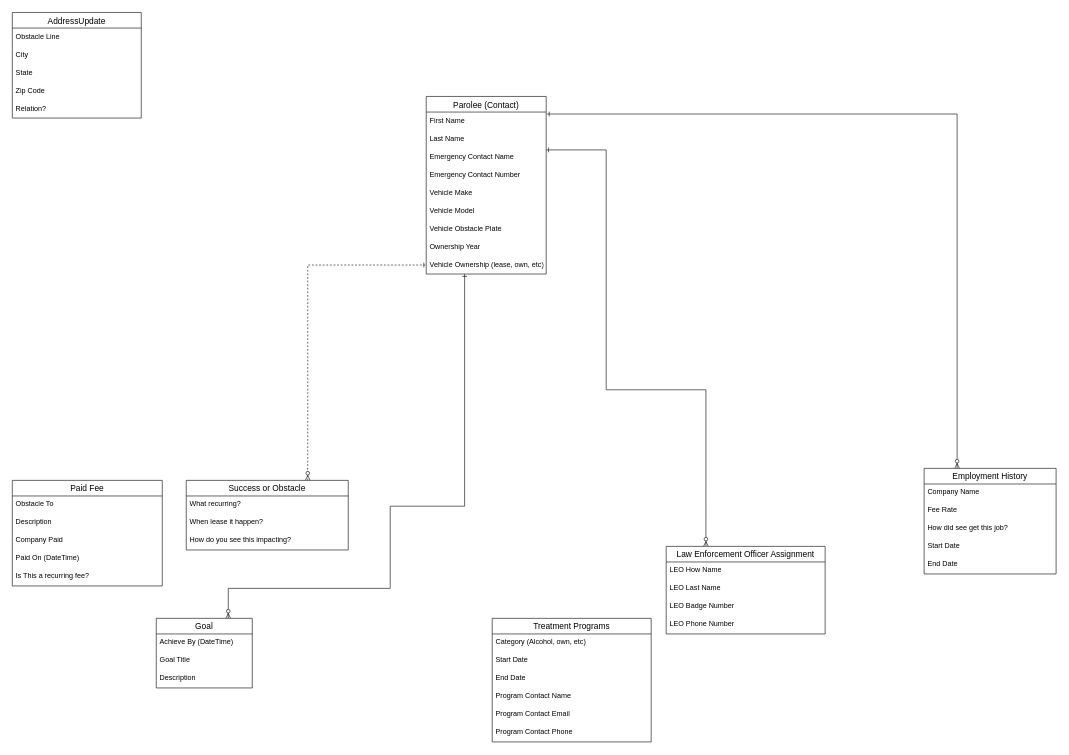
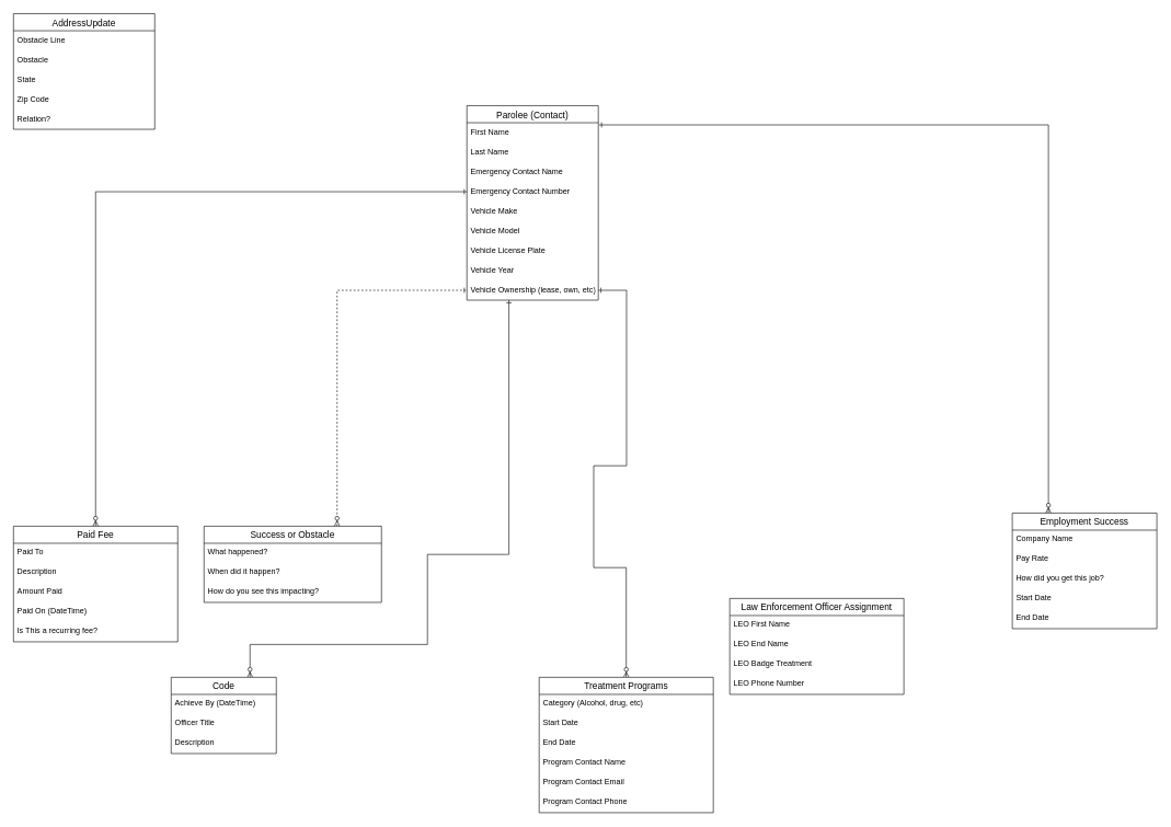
  <mxCell id="0" />
  <mxCell id="1" parent="0" />
  <mxCell id="2" value="AddressUpdate" style="swimlane;fontStyle=0;childLayout=stackLayout;horizontal=1;startSize=26;horizontalStack=0;resizeParent=1;resizeParentMax=0;resizeLast=0;collapsible=1;marginBottom=0;align=center;fontSize=14;" vertex="1" parent="1"><mxGeometry x="20" y="20" width="215" height="176" as="geometry" /></mxCell>
  <mxCell id="3" value="Obstacle Line" style="text;strokeColor=none;fillColor=none;spacingLeft=4;spacingRight=4;overflow=hidden;rotatable=0;points=[[0,0.5],[1,0.5]];portConstraint=eastwest;fontSize=12;" vertex="1" parent="2"><mxGeometry y="26" width="215" height="30" as="geometry" /></mxCell>
- <mxCell id="4" value="City" style="text;strokeColor=none;fillColor=none;spacingLeft=4;spacingRight=4;overflow=hidden;rotatable=0;points=[[0,0.5],[1,0.5]];portConstraint=eastwest;fontSize=12;" vertex="1" parent="2"><mxGeometry y="56" width="215" height="30" as="geometry" /></mxCell>
+ <mxCell id="4" value="Obstacle" style="text;strokeColor=none;fillColor=none;spacingLeft=4;spacingRight=4;overflow=hidden;rotatable=0;points=[[0,0.5],[1,0.5]];portConstraint=eastwest;fontSize=12;" vertex="1" parent="2"><mxGeometry y="56" width="215" height="30" as="geometry" /></mxCell>
  <mxCell id="5" value="State" style="text;strokeColor=none;fillColor=none;spacingLeft=4;spacingRight=4;overflow=hidden;rotatable=0;points=[[0,0.5],[1,0.5]];portConstraint=eastwest;fontSize=12;" vertex="1" parent="2"><mxGeometry y="86" width="215" height="30" as="geometry" /></mxCell>
  <mxCell id="6" value="Zip Code" style="text;strokeColor=none;fillColor=none;spacingLeft=4;spacingRight=4;overflow=hidden;rotatable=0;points=[[0,0.5],[1,0.5]];portConstraint=eastwest;fontSize=12;" vertex="1" parent="2"><mxGeometry y="116" width="215" height="30" as="geometry" /></mxCell>
  <mxCell id="7" value="Relation?" style="text;strokeColor=none;fillColor=none;spacingLeft=4;spacingRight=4;overflow=hidden;rotatable=0;points=[[0,0.5],[1,0.5]];portConstraint=eastwest;fontSize=12;" vertex="1" parent="2"><mxGeometry y="146" width="215" height="30" as="geometry" /></mxCell>
  <mxCell id="8" value="Parolee (Contact)" style="swimlane;fontStyle=0;childLayout=stackLayout;horizontal=1;startSize=26;horizontalStack=0;resizeParent=1;resizeParentMax=0;resizeLast=0;collapsible=1;marginBottom=0;align=center;fontSize=14;" vertex="1" parent="1"><mxGeometry x="710" y="160" width="200" height="296" as="geometry" /></mxCell>
  <mxCell id="9" value="First Name" style="text;strokeColor=none;fillColor=none;spacingLeft=4;spacingRight=4;overflow=hidden;rotatable=0;points=[[0,0.5],[1,0.5]];portConstraint=eastwest;fontSize=12;" vertex="1" parent="8"><mxGeometry y="26" width="200" height="30" as="geometry" /></mxCell>
  <mxCell id="10" value="Last Name" style="text;strokeColor=none;fillColor=none;spacingLeft=4;spacingRight=4;overflow=hidden;rotatable=0;points=[[0,0.5],[1,0.5]];portConstraint=eastwest;fontSize=12;" vertex="1" parent="8"><mxGeometry y="56" width="200" height="30" as="geometry" /></mxCell>
  <mxCell id="11" value="Emergency Contact Name" style="text;strokeColor=none;fillColor=none;spacingLeft=4;spacingRight=4;overflow=hidden;rotatable=0;points=[[0,0.5],[1,0.5]];portConstraint=eastwest;fontSize=12;" vertex="1" parent="8"><mxGeometry y="86" width="200" height="30" as="geometry" /></mxCell>
  <mxCell id="12" value="Emergency Contact Number" style="text;strokeColor=none;fillColor=none;spacingLeft=4;spacingRight=4;overflow=hidden;rotatable=0;points=[[0,0.5],[1,0.5]];portConstraint=eastwest;fontSize=12;" vertex="1" parent="8"><mxGeometry y="116" width="200" height="30" as="geometry" /></mxCell>
  <mxCell id="13" value="Vehicle Make" style="text;strokeColor=none;fillColor=none;spacingLeft=4;spacingRight=4;overflow=hidden;rotatable=0;points=[[0,0.5],[1,0.5]];portConstraint=eastwest;fontSize=12;" vertex="1" parent="8"><mxGeometry y="146" width="200" height="30" as="geometry" /></mxCell>
  <mxCell id="14" value="Vehicle Model" style="text;strokeColor=none;fillColor=none;spacingLeft=4;spacingRight=4;overflow=hidden;rotatable=0;points=[[0,0.5],[1,0.5]];portConstraint=eastwest;fontSize=12;" vertex="1" parent="8"><mxGeometry y="176" width="200" height="30" as="geometry" /></mxCell>
- <mxCell id="15" value="Vehicle Obstacle Plate" style="text;strokeColor=none;fillColor=none;spacingLeft=4;spacingRight=4;overflow=hidden;rotatable=0;points=[[0,0.5],[1,0.5]];portConstraint=eastwest;fontSize=12;" vertex="1" parent="8"><mxGeometry y="206" width="200" height="30" as="geometry" /></mxCell>
- <mxCell id="16" value="Ownership Year" style="text;strokeColor=none;fillColor=none;spacingLeft=4;spacingRight=4;overflow=hidden;rotatable=0;points=[[0,0.5],[1,0.5]];portConstraint=eastwest;fontSize=12;" vertex="1" parent="8"><mxGeometry y="236" width="200" height="30" as="geometry" /></mxCell>
+ <mxCell id="15" value="Vehicle License Plate" style="text;strokeColor=none;fillColor=none;spacingLeft=4;spacingRight=4;overflow=hidden;rotatable=0;points=[[0,0.5],[1,0.5]];portConstraint=eastwest;fontSize=12;" vertex="1" parent="8"><mxGeometry y="206" width="200" height="30" as="geometry" /></mxCell>
+ <mxCell id="16" value="Vehicle Year" style="text;strokeColor=none;fillColor=none;spacingLeft=4;spacingRight=4;overflow=hidden;rotatable=0;points=[[0,0.5],[1,0.5]];portConstraint=eastwest;fontSize=12;" vertex="1" parent="8"><mxGeometry y="236" width="200" height="30" as="geometry" /></mxCell>
  <mxCell id="17" value="Vehicle Ownership (lease, own, etc)" style="text;strokeColor=none;fillColor=none;spacingLeft=4;spacingRight=4;overflow=hidden;rotatable=0;points=[[0,0.5],[1,0.5]];portConstraint=eastwest;fontSize=12;" vertex="1" parent="8"><mxGeometry y="266" width="200" height="30" as="geometry" /></mxCell>
  <mxCell id="18" style="edgeStyle=orthogonalEdgeStyle;rounded=0;orthogonalLoop=1;jettySize=auto;html=1;exitX=0.25;exitY=0;exitDx=0;exitDy=0;entryX=1.005;entryY=0.099;entryDx=0;entryDy=0;entryPerimeter=0;startArrow=ERzeroToMany;startFill=1;endArrow=ERone;endFill=0;" edge="1" parent="1" source="19" target="8"><mxGeometry relative="1" as="geometry" /></mxCell>
- <mxCell id="19" value="Employment History" style="swimlane;fontStyle=0;childLayout=stackLayout;horizontal=1;startSize=26;horizontalStack=0;resizeParent=1;resizeParentMax=0;resizeLast=0;collapsible=1;marginBottom=0;align=center;fontSize=14;" vertex="1" parent="1"><mxGeometry x="1540" y="780" width="220" height="176" as="geometry" /></mxCell>
+ <mxCell id="19" value="Employment Success" style="swimlane;fontStyle=0;childLayout=stackLayout;horizontal=1;startSize=26;horizontalStack=0;resizeParent=1;resizeParentMax=0;resizeLast=0;collapsible=1;marginBottom=0;align=center;fontSize=14;" vertex="1" parent="1"><mxGeometry x="1540" y="780" width="220" height="176" as="geometry" /></mxCell>
  <mxCell id="20" value="Company Name" style="text;strokeColor=none;fillColor=none;spacingLeft=4;spacingRight=4;overflow=hidden;rotatable=0;points=[[0,0.5],[1,0.5]];portConstraint=eastwest;fontSize=12;" vertex="1" parent="19"><mxGeometry y="26" width="220" height="30" as="geometry" /></mxCell>
- <mxCell id="21" value="Fee Rate" style="text;strokeColor=none;fillColor=none;spacingLeft=4;spacingRight=4;overflow=hidden;rotatable=0;points=[[0,0.5],[1,0.5]];portConstraint=eastwest;fontSize=12;" vertex="1" parent="19"><mxGeometry y="56" width="220" height="30" as="geometry" /></mxCell>
- <mxCell id="22" value="How did see get this job?" style="text;strokeColor=none;fillColor=none;spacingLeft=4;spacingRight=4;overflow=hidden;rotatable=0;points=[[0,0.5],[1,0.5]];portConstraint=eastwest;fontSize=12;" vertex="1" parent="19"><mxGeometry y="86" width="220" height="30" as="geometry" /></mxCell>
+ <mxCell id="21" value="Pay Rate" style="text;strokeColor=none;fillColor=none;spacingLeft=4;spacingRight=4;overflow=hidden;rotatable=0;points=[[0,0.5],[1,0.5]];portConstraint=eastwest;fontSize=12;" vertex="1" parent="19"><mxGeometry y="56" width="220" height="30" as="geometry" /></mxCell>
+ <mxCell id="22" value="How did you get this job?" style="text;strokeColor=none;fillColor=none;spacingLeft=4;spacingRight=4;overflow=hidden;rotatable=0;points=[[0,0.5],[1,0.5]];portConstraint=eastwest;fontSize=12;" vertex="1" parent="19"><mxGeometry y="86" width="220" height="30" as="geometry" /></mxCell>
  <mxCell id="23" value="Start Date" style="text;strokeColor=none;fillColor=none;spacingLeft=4;spacingRight=4;overflow=hidden;rotatable=0;points=[[0,0.5],[1,0.5]];portConstraint=eastwest;fontSize=12;" vertex="1" parent="19"><mxGeometry y="116" width="220" height="30" as="geometry" /></mxCell>
  <mxCell id="24" value="End Date" style="text;strokeColor=none;fillColor=none;spacingLeft=4;spacingRight=4;overflow=hidden;rotatable=0;points=[[0,0.5],[1,0.5]];portConstraint=eastwest;fontSize=12;" vertex="1" parent="19"><mxGeometry y="146" width="220" height="30" as="geometry" /></mxCell>
- <mxCell id="25" style="edgeStyle=orthogonalEdgeStyle;rounded=0;orthogonalLoop=1;jettySize=auto;html=1;exitX=0.25;exitY=0;exitDx=0;exitDy=0;entryX=1;entryY=0.104;entryDx=0;entryDy=0;entryPerimeter=0;startArrow=ERzeroToMany;startFill=1;endArrow=ERone;endFill=0;" edge="1" parent="1" source="26" target="11"><mxGeometry relative="1" as="geometry"><Array as="points"><mxPoint x="1176" y="649" /><mxPoint x="1010" y="649" /><mxPoint x="1010" y="249" /></Array></mxGeometry></mxCell>
  <mxCell id="26" value="Law Enforcement Officer Assignment" style="swimlane;fontStyle=0;childLayout=stackLayout;horizontal=1;startSize=26;horizontalStack=0;resizeParent=1;resizeParentMax=0;resizeLast=0;collapsible=1;marginBottom=0;align=center;fontSize=14;" vertex="1" parent="1"><mxGeometry x="1110" y="910" width="265" height="146" as="geometry" /></mxCell>
- <mxCell id="27" value="LEO How Name" style="text;strokeColor=none;fillColor=none;spacingLeft=4;spacingRight=4;overflow=hidden;rotatable=0;points=[[0,0.5],[1,0.5]];portConstraint=eastwest;fontSize=12;" vertex="1" parent="26"><mxGeometry y="26" width="265" height="30" as="geometry" /></mxCell>
- <mxCell id="28" value="LEO Last Name" style="text;strokeColor=none;fillColor=none;spacingLeft=4;spacingRight=4;overflow=hidden;rotatable=0;points=[[0,0.5],[1,0.5]];portConstraint=eastwest;fontSize=12;" vertex="1" parent="26"><mxGeometry y="56" width="265" height="30" as="geometry" /></mxCell>
- <mxCell id="29" value="LEO Badge Number" style="text;strokeColor=none;fillColor=none;spacingLeft=4;spacingRight=4;overflow=hidden;rotatable=0;points=[[0,0.5],[1,0.5]];portConstraint=eastwest;fontSize=12;" vertex="1" parent="26"><mxGeometry y="86" width="265" height="30" as="geometry" /></mxCell>
+ <mxCell id="27" value="LEO First Name" style="text;strokeColor=none;fillColor=none;spacingLeft=4;spacingRight=4;overflow=hidden;rotatable=0;points=[[0,0.5],[1,0.5]];portConstraint=eastwest;fontSize=12;" vertex="1" parent="26"><mxGeometry y="26" width="265" height="30" as="geometry" /></mxCell>
+ <mxCell id="28" value="LEO End Name" style="text;strokeColor=none;fillColor=none;spacingLeft=4;spacingRight=4;overflow=hidden;rotatable=0;points=[[0,0.5],[1,0.5]];portConstraint=eastwest;fontSize=12;" vertex="1" parent="26"><mxGeometry y="56" width="265" height="30" as="geometry" /></mxCell>
+ <mxCell id="29" value="LEO Badge Treatment" style="text;strokeColor=none;fillColor=none;spacingLeft=4;spacingRight=4;overflow=hidden;rotatable=0;points=[[0,0.5],[1,0.5]];portConstraint=eastwest;fontSize=12;" vertex="1" parent="26"><mxGeometry y="86" width="265" height="30" as="geometry" /></mxCell>
  <mxCell id="30" value="LEO Phone Number" style="text;strokeColor=none;fillColor=none;spacingLeft=4;spacingRight=4;overflow=hidden;rotatable=0;points=[[0,0.5],[1,0.5]];portConstraint=eastwest;fontSize=12;" vertex="1" parent="26"><mxGeometry y="116" width="265" height="30" as="geometry" /></mxCell>
+ <mxCell id="31" style="edgeStyle=orthogonalEdgeStyle;rounded=0;orthogonalLoop=1;jettySize=auto;html=1;exitX=0.5;exitY=0;exitDx=0;exitDy=0;startArrow=ERzeroToMany;startFill=1;endArrow=ERone;endFill=0;entryX=1;entryY=0.5;entryDx=0;entryDy=0;" edge="1" parent="1" source="32" target="17"><mxGeometry relative="1" as="geometry"><mxPoint x="860" y="470" as="targetPoint" /><Array as="points"><mxPoint x="953" y="863" /><mxPoint x="903" y="863" /><mxPoint x="903" y="708" /><mxPoint x="953" y="708" /><mxPoint x="953" y="441" /></Array></mxGeometry></mxCell>
  <mxCell id="32" value="Treatment Programs" style="swimlane;fontStyle=0;childLayout=stackLayout;horizontal=1;startSize=26;horizontalStack=0;resizeParent=1;resizeParentMax=0;resizeLast=0;collapsible=1;marginBottom=0;align=center;fontSize=14;" vertex="1" parent="1"><mxGeometry x="820" y="1030" width="265" height="206" as="geometry" /></mxCell>
- <mxCell id="33" value="Category (Alcohol, own, etc)" style="text;strokeColor=none;fillColor=none;spacingLeft=4;spacingRight=4;overflow=hidden;rotatable=0;points=[[0,0.5],[1,0.5]];portConstraint=eastwest;fontSize=12;" vertex="1" parent="32"><mxGeometry y="26" width="265" height="30" as="geometry" /></mxCell>
+ <mxCell id="33" value="Category (Alcohol, drug, etc)" style="text;strokeColor=none;fillColor=none;spacingLeft=4;spacingRight=4;overflow=hidden;rotatable=0;points=[[0,0.5],[1,0.5]];portConstraint=eastwest;fontSize=12;" vertex="1" parent="32"><mxGeometry y="26" width="265" height="30" as="geometry" /></mxCell>
  <mxCell id="34" value="Start Date" style="text;strokeColor=none;fillColor=none;spacingLeft=4;spacingRight=4;overflow=hidden;rotatable=0;points=[[0,0.5],[1,0.5]];portConstraint=eastwest;fontSize=12;" vertex="1" parent="32"><mxGeometry y="56" width="265" height="30" as="geometry" /></mxCell>
  <mxCell id="35" value="End Date" style="text;strokeColor=none;fillColor=none;spacingLeft=4;spacingRight=4;overflow=hidden;rotatable=0;points=[[0,0.5],[1,0.5]];portConstraint=eastwest;fontSize=12;" vertex="1" parent="32"><mxGeometry y="86" width="265" height="30" as="geometry" /></mxCell>
  <mxCell id="36" value="Program Contact Name" style="text;strokeColor=none;fillColor=none;spacingLeft=4;spacingRight=4;overflow=hidden;rotatable=0;points=[[0,0.5],[1,0.5]];portConstraint=eastwest;fontSize=12;" vertex="1" parent="32"><mxGeometry y="116" width="265" height="30" as="geometry" /></mxCell>
  <mxCell id="37" value="Program Contact Email" style="text;strokeColor=none;fillColor=none;spacingLeft=4;spacingRight=4;overflow=hidden;rotatable=0;points=[[0,0.5],[1,0.5]];portConstraint=eastwest;fontSize=12;" vertex="1" parent="32"><mxGeometry y="146" width="265" height="30" as="geometry" /></mxCell>
  <mxCell id="38" value="Program Contact Phone" style="text;strokeColor=none;fillColor=none;spacingLeft=4;spacingRight=4;overflow=hidden;rotatable=0;points=[[0,0.5],[1,0.5]];portConstraint=eastwest;fontSize=12;" vertex="1" parent="32"><mxGeometry y="176" width="265" height="30" as="geometry" /></mxCell>
+ <mxCell id="39" style="edgeStyle=orthogonalEdgeStyle;rounded=0;orthogonalLoop=1;jettySize=auto;html=1;exitX=0.5;exitY=0;exitDx=0;exitDy=0;entryX=0;entryY=0.5;entryDx=0;entryDy=0;startArrow=ERzeroToMany;startFill=1;endArrow=ERone;endFill=0;" edge="1" parent="1" source="40" target="12"><mxGeometry relative="1" as="geometry" /></mxCell>
  <mxCell id="40" value="Paid Fee" style="swimlane;fontStyle=0;childLayout=stackLayout;horizontal=1;startSize=26;horizontalStack=0;resizeParent=1;resizeParentMax=0;resizeLast=0;collapsible=1;marginBottom=0;align=center;fontSize=14;" vertex="1" parent="1"><mxGeometry x="20" y="800" width="250" height="176" as="geometry" /></mxCell>
- <mxCell id="41" value="Obstacle To" style="text;strokeColor=none;fillColor=none;spacingLeft=4;spacingRight=4;overflow=hidden;rotatable=0;points=[[0,0.5],[1,0.5]];portConstraint=eastwest;fontSize=12;" vertex="1" parent="40"><mxGeometry y="26" width="250" height="30" as="geometry" /></mxCell>
+ <mxCell id="41" value="Paid To" style="text;strokeColor=none;fillColor=none;spacingLeft=4;spacingRight=4;overflow=hidden;rotatable=0;points=[[0,0.5],[1,0.5]];portConstraint=eastwest;fontSize=12;" vertex="1" parent="40"><mxGeometry y="26" width="250" height="30" as="geometry" /></mxCell>
  <mxCell id="42" value="Description" style="text;strokeColor=none;fillColor=none;spacingLeft=4;spacingRight=4;overflow=hidden;rotatable=0;points=[[0,0.5],[1,0.5]];portConstraint=eastwest;fontSize=12;" vertex="1" parent="40"><mxGeometry y="56" width="250" height="30" as="geometry" /></mxCell>
- <mxCell id="43" value="Company Paid" style="text;strokeColor=none;fillColor=none;spacingLeft=4;spacingRight=4;overflow=hidden;rotatable=0;points=[[0,0.5],[1,0.5]];portConstraint=eastwest;fontSize=12;" vertex="1" parent="40"><mxGeometry y="86" width="250" height="30" as="geometry" /></mxCell>
+ <mxCell id="43" value="Amount Paid" style="text;strokeColor=none;fillColor=none;spacingLeft=4;spacingRight=4;overflow=hidden;rotatable=0;points=[[0,0.5],[1,0.5]];portConstraint=eastwest;fontSize=12;" vertex="1" parent="40"><mxGeometry y="86" width="250" height="30" as="geometry" /></mxCell>
  <mxCell id="44" value="Paid On (DateTime)" style="text;strokeColor=none;fillColor=none;spacingLeft=4;spacingRight=4;overflow=hidden;rotatable=0;points=[[0,0.5],[1,0.5]];portConstraint=eastwest;fontSize=12;" vertex="1" parent="40"><mxGeometry y="116" width="250" height="30" as="geometry" /></mxCell>
  <mxCell id="45" value="Is This a recurring fee?" style="text;strokeColor=none;fillColor=none;spacingLeft=4;spacingRight=4;overflow=hidden;rotatable=0;points=[[0,0.5],[1,0.5]];portConstraint=eastwest;fontSize=12;" vertex="1" parent="40"><mxGeometry y="146" width="250" height="30" as="geometry" /></mxCell>
  <mxCell id="46" style="edgeStyle=orthogonalEdgeStyle;rounded=0;orthogonalLoop=1;jettySize=auto;html=1;exitX=0.75;exitY=0;exitDx=0;exitDy=0;startArrow=ERzeroToMany;startFill=1;endArrow=ERone;endFill=0;entryX=0;entryY=0.5;entryDx=0;entryDy=0;dashed=1;" edge="1" parent="1" source="47" target="17"><mxGeometry relative="1" as="geometry"><mxPoint x="730" y="450" as="targetPoint" /></mxGeometry></mxCell>
  <mxCell id="47" value="Success or Obstacle" style="swimlane;fontStyle=0;childLayout=stackLayout;horizontal=1;startSize=26;horizontalStack=0;resizeParent=1;resizeParentMax=0;resizeLast=0;collapsible=1;marginBottom=0;align=center;fontSize=14;" vertex="1" parent="1"><mxGeometry x="310" y="800" width="270" height="116" as="geometry" /></mxCell>
- <mxCell id="48" value="What recurring?" style="text;strokeColor=none;fillColor=none;spacingLeft=4;spacingRight=4;overflow=hidden;rotatable=0;points=[[0,0.5],[1,0.5]];portConstraint=eastwest;fontSize=12;" vertex="1" parent="47"><mxGeometry y="26" width="270" height="30" as="geometry" /></mxCell>
- <mxCell id="49" value="When lease it happen?" style="text;strokeColor=none;fillColor=none;spacingLeft=4;spacingRight=4;overflow=hidden;rotatable=0;points=[[0,0.5],[1,0.5]];portConstraint=eastwest;fontSize=12;" vertex="1" parent="47"><mxGeometry y="56" width="270" height="30" as="geometry" /></mxCell>
+ <mxCell id="48" value="What happened?" style="text;strokeColor=none;fillColor=none;spacingLeft=4;spacingRight=4;overflow=hidden;rotatable=0;points=[[0,0.5],[1,0.5]];portConstraint=eastwest;fontSize=12;" vertex="1" parent="47"><mxGeometry y="26" width="270" height="30" as="geometry" /></mxCell>
+ <mxCell id="49" value="When did it happen?" style="text;strokeColor=none;fillColor=none;spacingLeft=4;spacingRight=4;overflow=hidden;rotatable=0;points=[[0,0.5],[1,0.5]];portConstraint=eastwest;fontSize=12;" vertex="1" parent="47"><mxGeometry y="56" width="270" height="30" as="geometry" /></mxCell>
  <mxCell id="50" value="How do you see this impacting?" style="text;strokeColor=none;fillColor=none;spacingLeft=4;spacingRight=4;overflow=hidden;rotatable=0;points=[[0,0.5],[1,0.5]];portConstraint=eastwest;fontSize=12;" vertex="1" parent="47"><mxGeometry y="86" width="270" height="30" as="geometry" /></mxCell>
  <mxCell id="51" style="edgeStyle=orthogonalEdgeStyle;rounded=0;orthogonalLoop=1;jettySize=auto;html=1;exitX=0.75;exitY=0;exitDx=0;exitDy=0;startArrow=ERzeroToMany;startFill=1;endArrow=ERone;endFill=0;entryX=0.32;entryY=1;entryDx=0;entryDy=0;entryPerimeter=0;" edge="1" parent="1" source="52" target="17"><mxGeometry relative="1" as="geometry"><mxPoint x="790" y="590" as="targetPoint" /><Array as="points"><mxPoint x="380" y="980" /><mxPoint x="650" y="980" /><mxPoint x="650" y="843" /><mxPoint x="774" y="843" /></Array></mxGeometry></mxCell>
- <mxCell id="52" value="Goal" style="swimlane;fontStyle=0;childLayout=stackLayout;horizontal=1;startSize=26;horizontalStack=0;resizeParent=1;resizeParentMax=0;resizeLast=0;collapsible=1;marginBottom=0;align=center;fontSize=14;" vertex="1" parent="1"><mxGeometry x="260" y="1030" width="160" height="116" as="geometry" /></mxCell>
+ <mxCell id="52" value="Code" style="swimlane;fontStyle=0;childLayout=stackLayout;horizontal=1;startSize=26;horizontalStack=0;resizeParent=1;resizeParentMax=0;resizeLast=0;collapsible=1;marginBottom=0;align=center;fontSize=14;" vertex="1" parent="1"><mxGeometry x="260" y="1030" width="160" height="116" as="geometry" /></mxCell>
  <mxCell id="53" value="Achieve By (DateTime)" style="text;strokeColor=none;fillColor=none;spacingLeft=4;spacingRight=4;overflow=hidden;rotatable=0;points=[[0,0.5],[1,0.5]];portConstraint=eastwest;fontSize=12;" vertex="1" parent="52"><mxGeometry y="26" width="160" height="30" as="geometry" /></mxCell>
- <mxCell id="54" value="Goal Title" style="text;strokeColor=none;fillColor=none;spacingLeft=4;spacingRight=4;overflow=hidden;rotatable=0;points=[[0,0.5],[1,0.5]];portConstraint=eastwest;fontSize=12;" vertex="1" parent="52"><mxGeometry y="56" width="160" height="30" as="geometry" /></mxCell>
+ <mxCell id="54" value="Officer Title" style="text;strokeColor=none;fillColor=none;spacingLeft=4;spacingRight=4;overflow=hidden;rotatable=0;points=[[0,0.5],[1,0.5]];portConstraint=eastwest;fontSize=12;" vertex="1" parent="52"><mxGeometry y="56" width="160" height="30" as="geometry" /></mxCell>
  <mxCell id="55" value="Description" style="text;strokeColor=none;fillColor=none;spacingLeft=4;spacingRight=4;overflow=hidden;rotatable=0;points=[[0,0.5],[1,0.5]];portConstraint=eastwest;fontSize=12;" vertex="1" parent="52"><mxGeometry y="86" width="160" height="30" as="geometry" /></mxCell>
